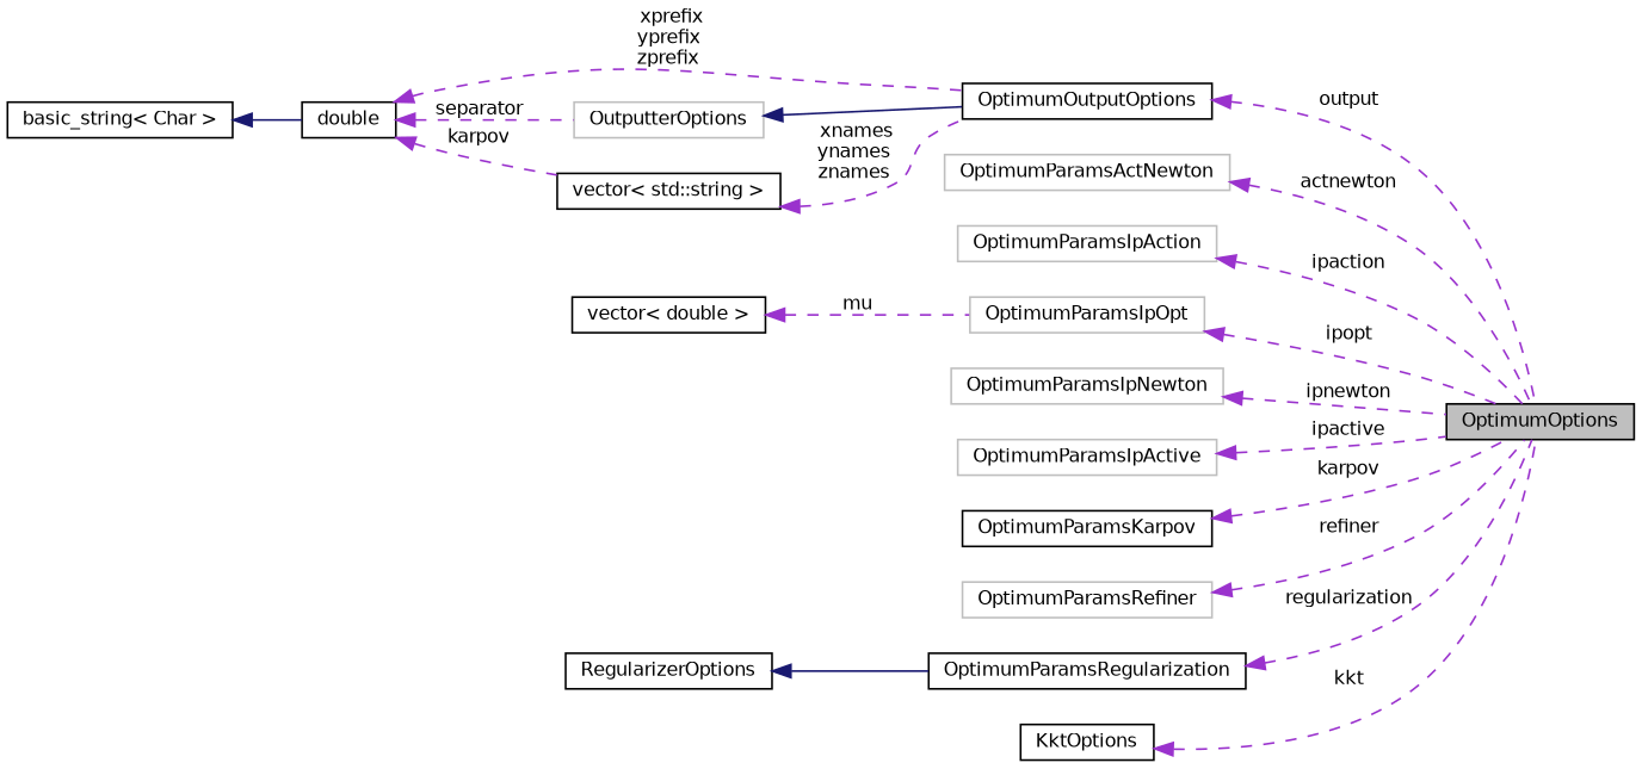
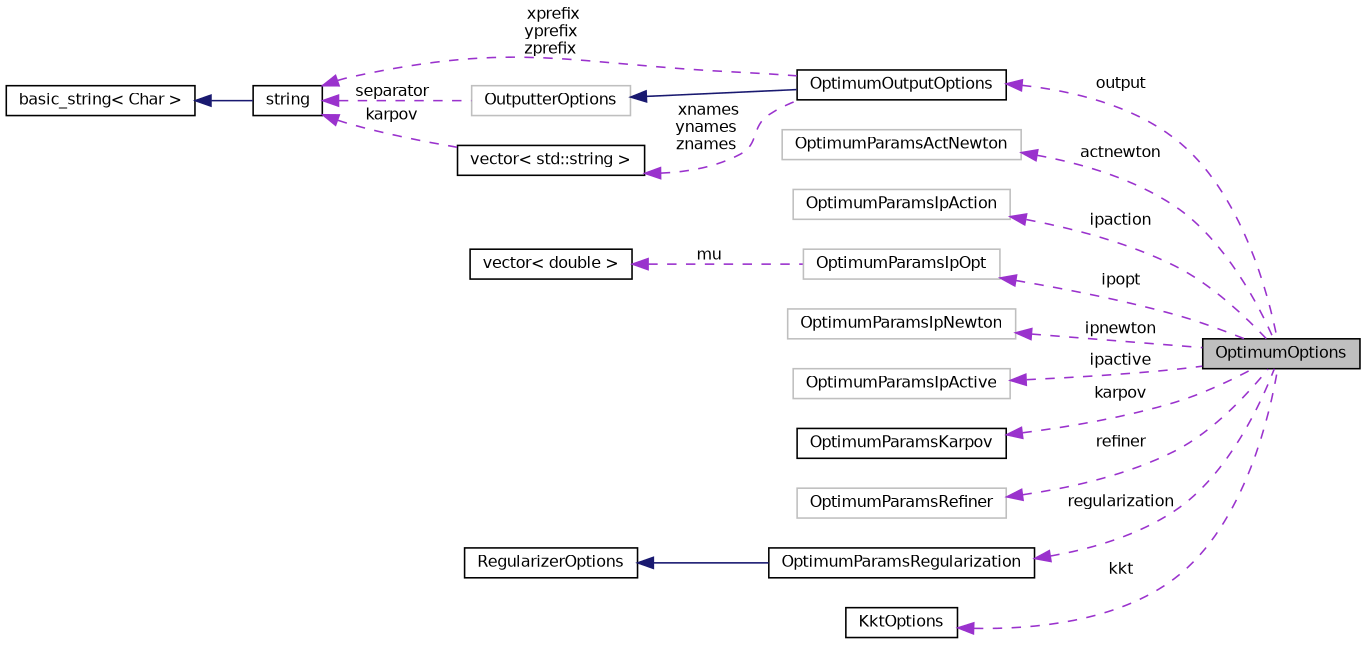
  digraph {
    rankdir=LR
    node [color=black fillcolor=white fontname=Helvetica fontsize=10 shape=record style=filled]
    edge [color=darkorchid3 dir=back fontname=Helvetica fontsize=10 labelfontname=Helvetica labelfontsize=10 style=dashed]
    n1 [fillcolor=grey75 fontcolor=black height=0.2 label=OptimumOptions width=0.4]
    n2 [height=0.2 label=OptimumOutputOptions width=0.4]
    n3 [color=grey75 height=0.2 label=OutputterOptions width=0.4]
-   n4 [height=0.2 label=double width=0.4]
+   n4 [height=0.2 label=string width=0.4]
    n5 [height=0.2 label="vector\< std::string \>" width=0.4]
    n6 [height=0.2 label="basic_string\< Char \>" width=0.4]
    n7 [color=grey75 height=0.2 label=OptimumParamsActNewton width=0.4]
    n8 [color=grey75 height=0.2 label=OptimumParamsIpAction width=0.4]
    n9 [color=grey75 height=0.2 label=OptimumParamsIpOpt width=0.4]
    n10 [height=0.2 label="vector\< double \>" width=0.4]
    n11 [color=grey75 height=0.2 label=OptimumParamsIpNewton width=0.4]
    n12 [color=grey75 height=0.2 label=OptimumParamsIpActive width=0.4]
    n13 [height=0.2 label=OptimumParamsKarpov width=0.4]
    n14 [color=grey75 height=0.2 label=OptimumParamsRefiner width=0.4]
    n15 [height=0.2 label=OptimumParamsRegularization width=0.4]
    n16 [height=0.2 label=RegularizerOptions width=0.4]
    n17 [height=0.2 label=KktOptions width=0.4]
    n2 -> n1 [label=" output"]
    n3 -> n2 [color=midnightblue style=solid]
    n4 -> n2 [label=" xprefix\nyprefix\nzprefix"]
    n4 -> n3 [label=" separator"]
    n4 -> n5 [label=" karpov"]
    n5 -> n2 [label=" xnames\nynames\nznames"]
    n6 -> n4 [color=midnightblue style=solid]
    n7 -> n1 [label=" actnewton"]
    n8 -> n1 [label=" ipaction"]
    n9 -> n1 [label=" ipopt"]
    n10 -> n9 [label=" mu"]
    n11 -> n1 [label=" ipnewton"]
    n12 -> n1 [label=" ipactive"]
    n13 -> n1 [label=" karpov"]
    n14 -> n1 [label=" refiner"]
    n15 -> n1 [label=" regularization"]
    n16 -> n15 [color=midnightblue style=solid]
    n17 -> n1 [label=" kkt"]
  }
